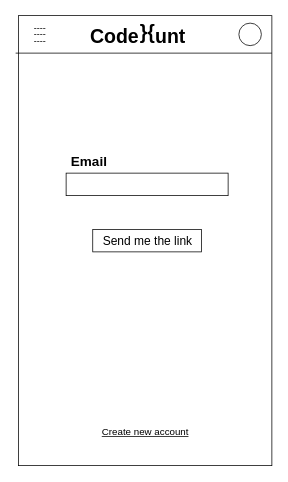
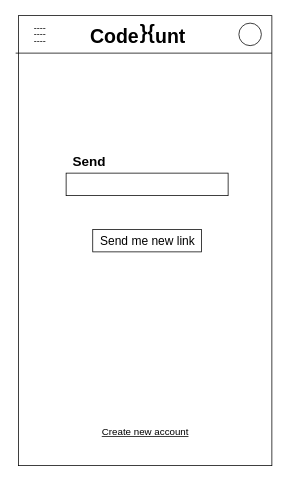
  <mxCell id="0" />
  <mxCell id="1" parent="0" />
  <mxCell id="2" value="" style="rounded=0;whiteSpace=wrap;html=1;" vertex="1" parent="1"><mxGeometry x="24" y="20" width="338" height="600" as="geometry" /></mxCell>
  <mxCell id="3" value="" style="endArrow=none;html=1;rounded=0;" edge="1" parent="1"><mxGeometry width="50" height="50" relative="1" as="geometry"><mxPoint x="362" y="70" as="sourcePoint" /><mxPoint x="20.34" y="70" as="targetPoint" /></mxGeometry></mxCell>
  <mxCell id="4" value="Code&amp;nbsp; &amp;nbsp;unt" style="text;html=1;align=center;verticalAlign=middle;resizable=0;points=[];autosize=1;strokeColor=none;fillColor=none;fontSize=26;fontStyle=1" vertex="1" parent="1"><mxGeometry x="113" y="28" width="140" height="40" as="geometry" /></mxCell>
  <mxCell id="5" value="" style="ellipse;whiteSpace=wrap;html=1;aspect=fixed;fontSize=22;" vertex="1" parent="1"><mxGeometry x="318" y="30" width="30" height="30" as="geometry" /></mxCell>
- <mxCell id="6" value="Email" style="text;html=1;align=center;verticalAlign=middle;resizable=0;points=[];autosize=1;strokeColor=none;fillColor=none;fontSize=18;fontStyle=1" vertex="1" parent="1"><mxGeometry x="87.66" y="200" width="60" height="30" as="geometry" /></mxCell>
+ <mxCell id="6" value="Send" style="text;html=1;align=center;verticalAlign=middle;resizable=0;points=[];autosize=1;strokeColor=none;fillColor=none;fontSize=18;fontStyle=1" vertex="1" parent="1"><mxGeometry x="87.66" y="200" width="60" height="30" as="geometry" /></mxCell>
  <mxCell id="7" value="" style="rounded=0;whiteSpace=wrap;html=1;fontSize=20;" vertex="1" parent="1"><mxGeometry x="87.66" y="230" width="216" height="30" as="geometry" /></mxCell>
  <mxCell id="8" value="}{" style="text;html=1;align=center;verticalAlign=middle;resizable=0;points=[];autosize=1;strokeColor=none;fillColor=none;fontSize=26;fontStyle=1" vertex="1" parent="1"><mxGeometry x="175.66" y="23" width="40" height="40" as="geometry" /></mxCell>
  <mxCell id="9" value="" style="rounded=0;whiteSpace=wrap;html=1;fontSize=26;" vertex="1" parent="1"><mxGeometry x="123.16" y="305" width="145" height="30" as="geometry" /></mxCell>
- <mxCell id="10" value="Send me the link" style="text;html=1;align=center;verticalAlign=middle;resizable=0;points=[];autosize=1;strokeColor=none;fillColor=none;fontSize=16;" vertex="1" parent="1"><mxGeometry x="130.66" y="310" width="130" height="20" as="geometry" /></mxCell>
+ <mxCell id="10" value="Send me new link" style="text;html=1;align=center;verticalAlign=middle;resizable=0;points=[];autosize=1;strokeColor=none;fillColor=none;fontSize=16;" vertex="1" parent="1"><mxGeometry x="130.66" y="310" width="130" height="20" as="geometry" /></mxCell>
  <mxCell id="11" value="Create new account" style="text;html=1;align=center;verticalAlign=middle;resizable=0;points=[];autosize=1;strokeColor=none;fillColor=none;fontSize=13;fontStyle=4" vertex="1" parent="1"><mxGeometry x="128" y="565" width="130" height="20" as="geometry" /></mxCell>
  <mxCell id="12" value="&lt;p style=&quot;line-height: 0.7&quot;&gt;----&lt;br&gt;----&lt;br&gt;----&lt;/p&gt;" style="text;html=1;strokeColor=none;fillColor=none;align=center;verticalAlign=middle;whiteSpace=wrap;rounded=0;" vertex="1" parent="1"><mxGeometry x="38" y="30" width="30" height="30" as="geometry" /></mxCell>
